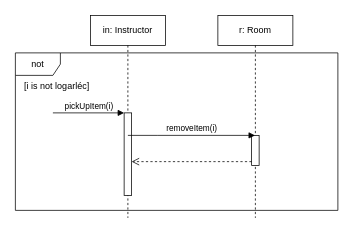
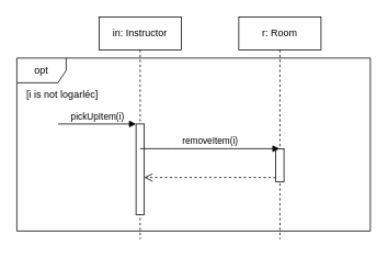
  <mxCell id="0" />
  <mxCell id="1" parent="0" />
  <mxCell id="2" value="in: Instructor" style="shape=umlLifeline;perimeter=lifelinePerimeter;whiteSpace=wrap;html=1;container=1;dropTarget=0;collapsible=0;recursiveResize=0;outlineConnect=0;portConstraint=eastwest;newEdgeStyle={&quot;curved&quot;:0,&quot;rounded&quot;:0};" parent="1" vertex="1"><mxGeometry x="120" y="20" width="100" height="270" as="geometry" /></mxCell>
  <mxCell id="3" value="r: Room" style="shape=umlLifeline;perimeter=lifelinePerimeter;whiteSpace=wrap;html=1;container=1;dropTarget=0;collapsible=0;recursiveResize=0;outlineConnect=0;portConstraint=eastwest;newEdgeStyle={&quot;curved&quot;:0,&quot;rounded&quot;:0};" parent="1" vertex="1"><mxGeometry x="290" y="20" width="100" height="270" as="geometry" /></mxCell>
  <mxCell id="4" value="" style="html=1;points=[[0,0,0,0,5],[0,1,0,0,-5],[1,0,0,0,5],[1,1,0,0,-5]];perimeter=orthogonalPerimeter;outlineConnect=0;targetShapes=umlLifeline;portConstraint=eastwest;newEdgeStyle={&quot;curved&quot;:0,&quot;rounded&quot;:0};" parent="3" vertex="1"><mxGeometry x="-125" y="130" width="10" height="110" as="geometry" /></mxCell>
  <mxCell id="5" value="" style="html=1;points=[[0,0,0,0,5],[0,1,0,0,-5],[1,0,0,0,5],[1,1,0,0,-5]];perimeter=orthogonalPerimeter;outlineConnect=0;targetShapes=umlLifeline;portConstraint=eastwest;newEdgeStyle={&quot;curved&quot;:0,&quot;rounded&quot;:0};" parent="3" vertex="1"><mxGeometry x="45" y="160" width="10" height="40" as="geometry" /></mxCell>
  <mxCell id="6" value="removeItem(i)" style="html=1;verticalAlign=bottom;endArrow=block;curved=0;rounded=0;" parent="3" edge="1"><mxGeometry width="80" relative="1" as="geometry"><mxPoint x="-120" y="160" as="sourcePoint" /><mxPoint x="49.5" y="160" as="targetPoint" /><Array as="points"><mxPoint x="-80" y="160" /></Array></mxGeometry></mxCell>
  <mxCell id="7" value="" style="html=1;verticalAlign=bottom;endArrow=open;dashed=1;endSize=8;curved=0;rounded=0;exitX=0;exitY=1;exitDx=0;exitDy=-5;exitPerimeter=0;" parent="3" source="5" target="4" edge="1"><mxGeometry relative="1" as="geometry"><mxPoint y="180" as="sourcePoint" /><mxPoint x="-80" y="180" as="targetPoint" /></mxGeometry></mxCell>
  <mxCell id="8" value="pickUpItem(i)" style="html=1;verticalAlign=bottom;endArrow=block;curved=0;rounded=0;entryX=0;entryY=0;entryDx=0;entryDy=5;entryPerimeter=0;" parent="1" edge="1"><mxGeometry width="80" relative="1" as="geometry"><mxPoint x="70" y="150" as="sourcePoint" /><mxPoint x="165" y="150" as="targetPoint" /></mxGeometry></mxCell>
- <mxCell id="9" value="not" style="shape=umlFrame;whiteSpace=wrap;html=1;pointerEvents=0;" vertex="1" parent="1"><mxGeometry x="20" y="70" width="430" height="210" as="geometry" /></mxCell>
+ <mxCell id="9" value="opt" style="shape=umlFrame;whiteSpace=wrap;html=1;pointerEvents=0;" vertex="1" parent="1"><mxGeometry x="20" y="70" width="430" height="210" as="geometry" /></mxCell>
  <mxCell id="10" value="[i is not logarléc]" style="text;html=1;align=center;verticalAlign=middle;resizable=0;points=[];autosize=1;strokeColor=none;fillColor=none;" vertex="1" parent="1"><mxGeometry x="20" y="100" width="110" height="30" as="geometry" /></mxCell>
